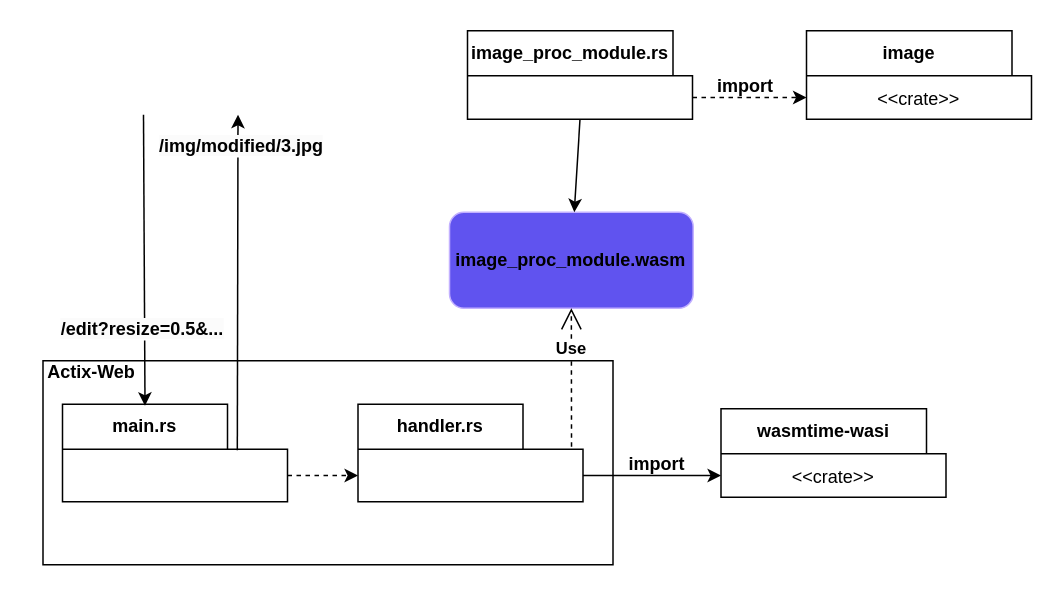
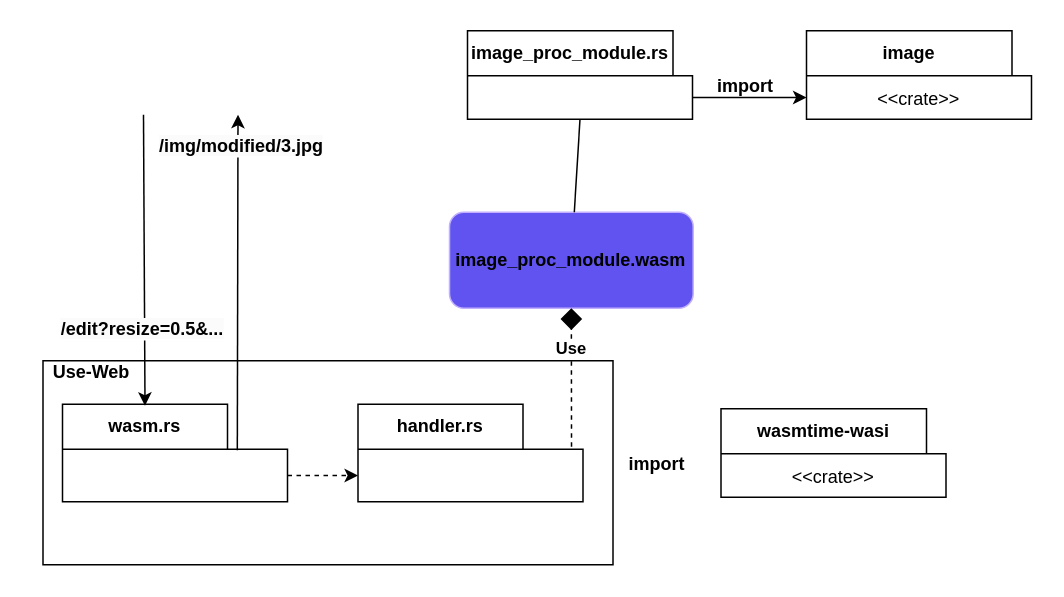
  <mxCell id="0" />
  <mxCell id="1" parent="0" />
  <mxCell id="2" value="" style="rounded=0;whiteSpace=wrap;html=1;" vertex="1" parent="1"><mxGeometry x="28" y="240" width="380" height="136" as="geometry" /></mxCell>
  <mxCell id="3" value="&lt;font style=&quot;font-size: 12px;&quot;&gt;&lt;b&gt;image_proc_module.wasm&lt;/b&gt;&lt;/font&gt;" style="rounded=1;whiteSpace=wrap;html=1;fillColor=#6053EF;strokeColor=#C2B0FF;" vertex="1" parent="1"><mxGeometry x="299" y="141" width="162.46" height="64" as="geometry" /></mxCell>
  <mxCell id="4" value="handler.rs" style="shape=folder;fontStyle=1;tabWidth=110;tabHeight=30;tabPosition=left;html=1;boundedLbl=1;labelInHeader=1;container=1;collapsible=0;whiteSpace=wrap;" vertex="1" parent="1"><mxGeometry x="238" y="269" width="150" height="65" as="geometry" /></mxCell>
  <mxCell id="5" value="" style="html=1;strokeColor=none;resizeWidth=1;resizeHeight=1;fillColor=none;part=1;connectable=0;allowArrows=0;deletable=0;whiteSpace=wrap;" vertex="1" parent="4"><mxGeometry width="150" height="45.5" relative="1" as="geometry"><mxPoint y="30" as="offset" /></mxGeometry></mxCell>
  <mxCell id="6" value="image_proc_module.rs" style="shape=folder;fontStyle=1;tabWidth=137;tabHeight=30;tabPosition=left;html=1;boundedLbl=1;labelInHeader=1;container=1;collapsible=0;whiteSpace=wrap;" vertex="1" parent="1"><mxGeometry x="311" y="20" width="150" height="59" as="geometry" /></mxCell>
  <mxCell id="7" value="" style="html=1;strokeColor=none;resizeWidth=1;resizeHeight=1;fillColor=none;part=1;connectable=0;allowArrows=0;deletable=0;whiteSpace=wrap;" vertex="1" parent="6"><mxGeometry width="150" height="41.3" relative="1" as="geometry"><mxPoint y="30" as="offset" /></mxGeometry></mxCell>
- <mxCell id="8" value="&lt;b&gt;Use&lt;/b&gt;" style="endArrow=open;endSize=12;dashed=1;html=1;rounded=0;exitX=0.949;exitY=0.436;exitDx=0;exitDy=0;exitPerimeter=0;entryX=0.5;entryY=1;entryDx=0;entryDy=0;" edge="1" parent="1" source="4" target="3"><mxGeometry x="0.398" width="160" relative="1" as="geometry"><mxPoint x="368" y="298" as="sourcePoint" /><mxPoint x="388" y="165" as="targetPoint" /><mxPoint as="offset" /></mxGeometry></mxCell>
- <mxCell id="9" value="" style="endArrow=classic;html=1;rounded=0;exitX=0.5;exitY=1;exitDx=0;exitDy=0;exitPerimeter=0;" edge="1" parent="1" source="6" target="3"><mxGeometry width="50" height="50" relative="1" as="geometry"><mxPoint x="237" y="286" as="sourcePoint" /><mxPoint x="287" y="236" as="targetPoint" /></mxGeometry></mxCell>
- <mxCell id="10" value="main.rs" style="shape=folder;fontStyle=1;tabWidth=110;tabHeight=30;tabPosition=left;html=1;boundedLbl=1;labelInHeader=1;container=1;collapsible=0;whiteSpace=wrap;" vertex="1" parent="1"><mxGeometry x="41" y="269" width="150" height="65" as="geometry" /></mxCell>
+ <mxCell id="8" value="&lt;b&gt;Use&lt;/b&gt;" style="endArrow=diamond;endSize=12;dashed=1;html=1;rounded=0;exitX=0.949;exitY=0.436;exitDx=0;exitDy=0;exitPerimeter=0;entryX=0.5;entryY=1;entryDx=0;entryDy=0;" edge="1" parent="1" source="4" target="3"><mxGeometry x="0.398" width="160" relative="1" as="geometry"><mxPoint x="368" y="298" as="sourcePoint" /><mxPoint x="388" y="165" as="targetPoint" /><mxPoint as="offset" /></mxGeometry></mxCell>
+ <mxCell id="9" value="" style="endArrow=none;html=1;rounded=0;exitX=0.5;exitY=1;exitDx=0;exitDy=0;exitPerimeter=0;" edge="1" parent="1" source="6" target="3"><mxGeometry width="50" height="50" relative="1" as="geometry"><mxPoint x="237" y="286" as="sourcePoint" /><mxPoint x="287" y="236" as="targetPoint" /></mxGeometry></mxCell>
+ <mxCell id="10" value="wasm.rs" style="shape=folder;fontStyle=1;tabWidth=110;tabHeight=30;tabPosition=left;html=1;boundedLbl=1;labelInHeader=1;container=1;collapsible=0;whiteSpace=wrap;" vertex="1" parent="1"><mxGeometry x="41" y="269" width="150" height="65" as="geometry" /></mxCell>
  <mxCell id="11" value="" style="html=1;strokeColor=none;resizeWidth=1;resizeHeight=1;fillColor=none;part=1;connectable=0;allowArrows=0;deletable=0;whiteSpace=wrap;" vertex="1" parent="10"><mxGeometry width="150" height="45.5" relative="1" as="geometry"><mxPoint y="30" as="offset" /></mxGeometry></mxCell>
  <mxCell id="12" value="" style="endArrow=classic;html=1;rounded=0;exitX=0;exitY=0;exitDx=150;exitDy=47.5;exitPerimeter=0;entryX=0;entryY=0;entryDx=0;entryDy=47.5;entryPerimeter=0;dashed=1;" edge="1" parent="1" source="10" target="4"><mxGeometry width="50" height="50" relative="1" as="geometry"><mxPoint x="188" y="236" as="sourcePoint" /><mxPoint x="238" y="186" as="targetPoint" /></mxGeometry></mxCell>
- <mxCell id="13" value="&lt;b&gt;Actix-Web&lt;/b&gt;" style="text;html=1;align=center;verticalAlign=middle;resizable=0;points=[];autosize=1;strokeColor=none;fillColor=none;" vertex="1" parent="1"><mxGeometry x="20" y="233" width="80" height="30" as="geometry" /></mxCell>
+ <mxCell id="13" value="&lt;b&gt;Use-Web&lt;/b&gt;" style="text;html=1;align=center;verticalAlign=middle;resizable=0;points=[];autosize=1;strokeColor=none;fillColor=none;" vertex="1" parent="1"><mxGeometry x="20" y="233" width="80" height="30" as="geometry" /></mxCell>
  <mxCell id="14" value="image" style="shape=folder;fontStyle=1;tabWidth=137;tabHeight=30;tabPosition=left;html=1;boundedLbl=1;labelInHeader=1;container=1;collapsible=0;whiteSpace=wrap;" vertex="1" parent="1"><mxGeometry x="537" y="20" width="150" height="59" as="geometry" /></mxCell>
  <mxCell id="15" value="&amp;lt;&amp;lt;crate&amp;gt;&amp;gt;" style="html=1;strokeColor=none;resizeWidth=1;resizeHeight=1;fillColor=none;part=1;connectable=0;allowArrows=0;deletable=0;whiteSpace=wrap;" vertex="1" parent="14"><mxGeometry width="150" height="51.3" relative="1" as="geometry"><mxPoint y="20" as="offset" /></mxGeometry></mxCell>
- <mxCell id="16" value="" style="endArrow=classic;html=1;rounded=0;exitX=0;exitY=0;exitDx=150;exitDy=44.5;exitPerimeter=0;entryX=0;entryY=0;entryDx=0;entryDy=44.5;entryPerimeter=0;dashed=1;" edge="1" parent="1" source="6" target="14"><mxGeometry width="50" height="50" relative="1" as="geometry"><mxPoint x="517" y="246" as="sourcePoint" /><mxPoint x="567" y="196" as="targetPoint" /></mxGeometry></mxCell>
+ <mxCell id="16" value="" style="endArrow=classic;html=1;rounded=0;exitX=0;exitY=0;exitDx=150;exitDy=44.5;exitPerimeter=0;entryX=0;entryY=0;entryDx=0;entryDy=44.5;entryPerimeter=0;" edge="1" parent="1" source="6" target="14"><mxGeometry width="50" height="50" relative="1" as="geometry"><mxPoint x="517" y="246" as="sourcePoint" /><mxPoint x="567" y="196" as="targetPoint" /></mxGeometry></mxCell>
  <mxCell id="17" value="&lt;b&gt;import&lt;/b&gt;" style="text;html=1;align=center;verticalAlign=middle;resizable=0;points=[];autosize=1;strokeColor=none;fillColor=none;" vertex="1" parent="1"><mxGeometry x="466" y="42" width="60" height="30" as="geometry" /></mxCell>
  <mxCell id="18" value="wasmtime-wasi" style="shape=folder;fontStyle=1;tabWidth=137;tabHeight=30;tabPosition=left;html=1;boundedLbl=1;labelInHeader=1;container=1;collapsible=0;whiteSpace=wrap;" vertex="1" parent="1"><mxGeometry x="480" y="272" width="150" height="59" as="geometry" /></mxCell>
  <mxCell id="19" value="&amp;lt;&amp;lt;crate&amp;gt;&amp;gt;" style="html=1;strokeColor=none;resizeWidth=1;resizeHeight=1;fillColor=none;part=1;connectable=0;allowArrows=0;deletable=0;whiteSpace=wrap;" vertex="1" parent="18"><mxGeometry width="150" height="51.3" relative="1" as="geometry"><mxPoint y="20" as="offset" /></mxGeometry></mxCell>
- <mxCell id="20" value="" style="endArrow=classic;html=1;rounded=0;exitX=0;exitY=0;exitDx=150;exitDy=47.5;exitPerimeter=0;entryX=0;entryY=0;entryDx=0;entryDy=44.5;entryPerimeter=0;" edge="1" parent="1" target="18" source="4"><mxGeometry width="50" height="50" relative="1" as="geometry"><mxPoint x="422" y="85" as="sourcePoint" /><mxPoint x="528" y="216" as="targetPoint" /></mxGeometry></mxCell>
  <mxCell id="21" value="&lt;b&gt;import&lt;/b&gt;" style="text;html=1;align=center;verticalAlign=middle;resizable=0;points=[];autosize=1;strokeColor=none;fillColor=none;" vertex="1" parent="1"><mxGeometry x="407.46" y="294" width="60" height="30" as="geometry" /></mxCell>
  <mxCell id="22" value="" style="endArrow=classic;html=1;rounded=0;entryX=0;entryY=0;entryDx=55;entryDy=0;entryPerimeter=0;" edge="1" parent="1"><mxGeometry width="50" height="50" relative="1" as="geometry"><mxPoint x="95" y="76" as="sourcePoint" /><mxPoint x="96" y="270" as="targetPoint" /></mxGeometry></mxCell>
  <mxCell id="23" value="&lt;b style=&quot;border-color: var(--border-color); font-size: 12px; background-color: rgb(251, 251, 251);&quot;&gt;/edit?resize=0.5&amp;amp;...&lt;/b&gt;" style="edgeLabel;html=1;align=center;verticalAlign=middle;resizable=0;points=[];" vertex="1" connectable="0" parent="22"><mxGeometry x="0.25" y="-2" relative="1" as="geometry"><mxPoint y="21" as="offset" /></mxGeometry></mxCell>
  <mxCell id="24" value="" style="endArrow=classic;html=1;rounded=0;exitX=0.777;exitY=0.472;exitDx=0;exitDy=0;exitPerimeter=0;" edge="1" parent="1" source="10"><mxGeometry width="50" height="50" relative="1" as="geometry"><mxPoint x="105.25" y="82" as="sourcePoint" /><mxPoint x="158" y="76" as="targetPoint" /></mxGeometry></mxCell>
  <mxCell id="25" value="&lt;b style=&quot;border-color: var(--border-color); font-size: 12px; background-color: rgb(251, 251, 251);&quot;&gt;/img/modified/3.jpg&lt;br&gt;&lt;/b&gt;" style="edgeLabel;html=1;align=center;verticalAlign=middle;resizable=0;points=[];" vertex="1" connectable="0" parent="24"><mxGeometry x="0.25" y="-2" relative="1" as="geometry"><mxPoint y="-63" as="offset" /></mxGeometry></mxCell>
